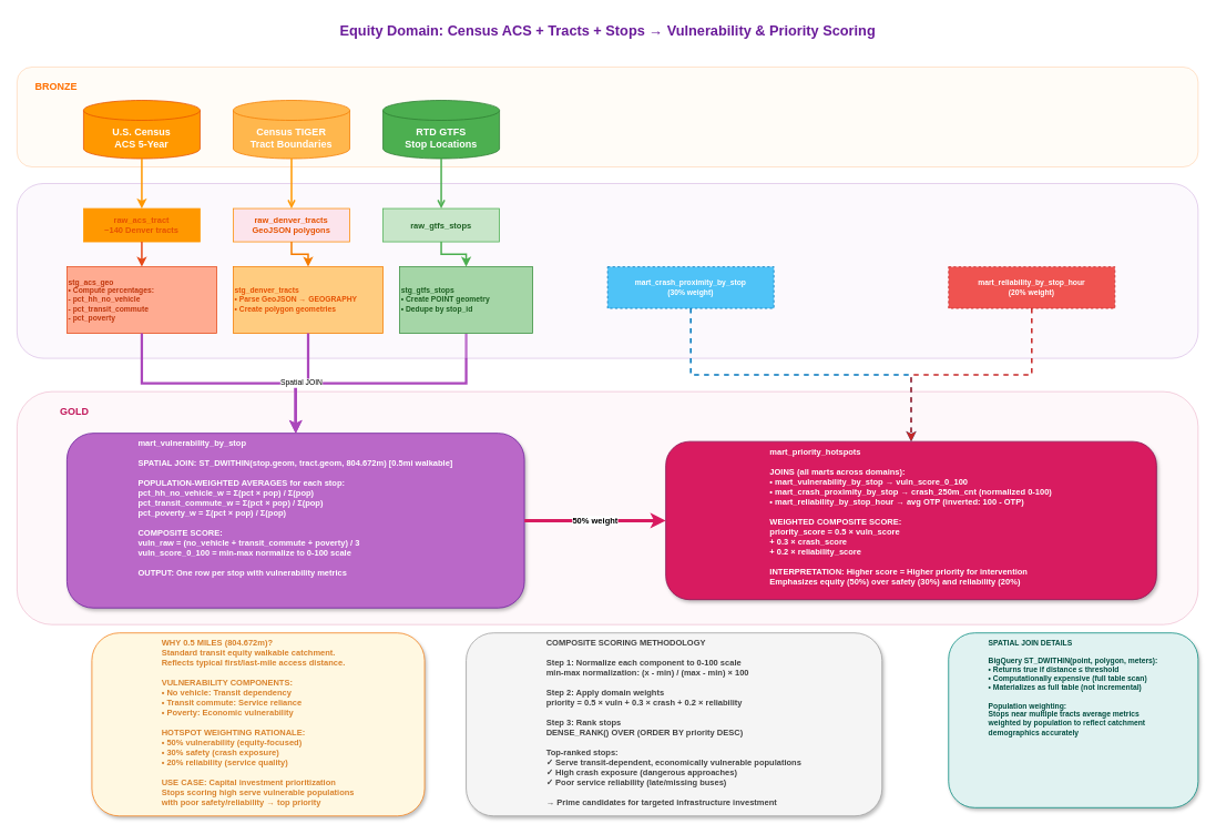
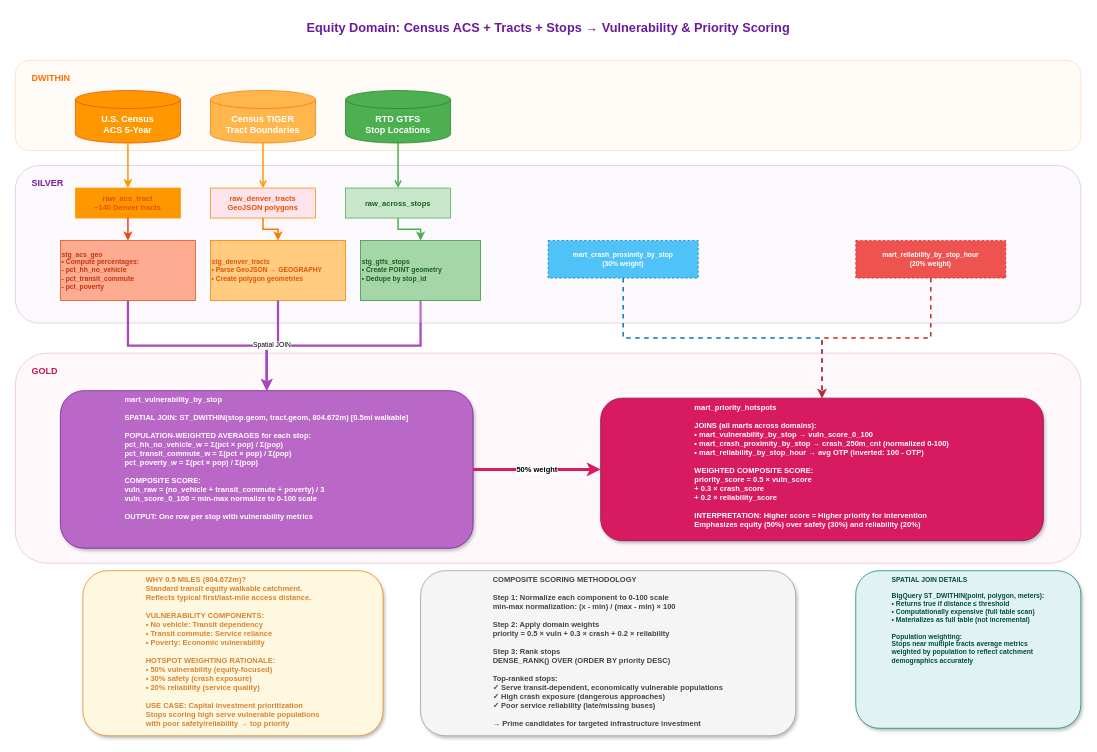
  <mxCell id="0" />
  <mxCell id="1" parent="0" />
  <mxCell id="2" value="" style="edgeStyle=orthogonalEdgeStyle;rounded=0;html=1;strokeWidth=3;strokeColor=#ab47bc;" parent="1" source="18" target="19" edge="1"><mxGeometry relative="1" as="geometry" /></mxCell>
  <mxCell id="3" value="Equity Domain: Census ACS + Tracts + Stops → Vulnerability &amp; Priority Scoring" style="text;html=1;strokeColor=none;fillColor=none;align=center;fontSize=17;fontStyle=1;fontColor=#6a1b9a;" parent="1" vertex="1"><mxGeometry x="130" y="20" width="1200" height="40" as="geometry" /></mxCell>
  <mxCell id="4" value="" style="rounded=1;whiteSpace=wrap;html=1;fillColor=#fff3e0;strokeColor=#ff6f00;opacity=25;" parent="1" vertex="1"><mxGeometry x="20" y="80" width="1420" height="120" as="geometry" /></mxCell>
  <mxCell id="5" value="" style="rounded=1;whiteSpace=wrap;html=1;fillColor=#f3e5f5;strokeColor=#7b1fa2;opacity=25;" parent="1" vertex="1"><mxGeometry x="20" y="220" width="1420" height="210" as="geometry" /></mxCell>
  <mxCell id="6" value="" style="rounded=1;whiteSpace=wrap;html=1;fillColor=#fce4ec;strokeColor=#c2185b;opacity=25;" parent="1" vertex="1"><mxGeometry x="20" y="470" width="1420" height="280" as="geometry" /></mxCell>
- <mxCell id="7" value="BRONZE" style="text;html=1;strokeColor=none;fillColor=none;align=left;fontSize=12;fontStyle=1;fontColor=#ff6f00;" parent="1" vertex="1"><mxGeometry x="40" y="90" width="80" height="20" as="geometry" /></mxCell>
- <mxCell id="9" value="GOLD" style="text;html=1;strokeColor=none;fillColor=none;align=left;fontSize=12;fontStyle=1;fontColor=#c2185b;" parent="1" vertex="1"><mxGeometry x="70" y="480" width="80" height="20" as="geometry" /></mxCell>
+ <mxCell id="7" value="DWITHIN" style="text;html=1;strokeColor=none;fillColor=none;align=left;fontSize=12;fontStyle=1;fontColor=#ff6f00;" parent="1" vertex="1"><mxGeometry x="40" y="90" width="80" height="20" as="geometry" /></mxCell>
+ <mxCell id="8" value="SILVER" style="text;html=1;strokeColor=none;fillColor=none;align=left;fontSize=12;fontStyle=1;fontColor=#7b1fa2;" parent="1" vertex="1"><mxGeometry x="40" y="230" width="80" height="20" as="geometry" /></mxCell>
+ <mxCell id="9" value="GOLD" style="text;html=1;strokeColor=none;fillColor=none;align=left;fontSize=12;fontStyle=1;fontColor=#c2185b;" parent="1" vertex="1"><mxGeometry x="40" y="480" width="80" height="20" as="geometry" /></mxCell>
  <mxCell id="10" value="U.S. Census&#10;ACS 5-Year" style="shape=cylinder3;whiteSpace=wrap;html=1;boundedLbl=1;size=12;fillColor=#ff9800;strokeColor=#e65100;fontColor=#ffffff;fontStyle=1;" parent="1" vertex="1"><mxGeometry x="100" y="120" width="140" height="70" as="geometry" /></mxCell>
  <mxCell id="11" value="Census TIGER&#10;Tract Boundaries" style="shape=cylinder3;whiteSpace=wrap;html=1;boundedLbl=1;size=12;fillColor=#ffb74d;strokeColor=#f57c00;fontColor=#ffffff;fontStyle=1;" parent="1" vertex="1"><mxGeometry x="280" y="120" width="140" height="70" as="geometry" /></mxCell>
  <mxCell id="12" value="RTD GTFS&#10;Stop Locations" style="shape=cylinder3;whiteSpace=wrap;html=1;boundedLbl=1;size=12;fillColor=#4caf50;strokeColor=#2e7d32;fontColor=#ffffff;fontStyle=1;" parent="1" vertex="1"><mxGeometry x="460" y="120" width="140" height="70" as="geometry" /></mxCell>
  <mxCell id="13" value="raw_acs_tract&#10;~140 Denver tracts" style="rounded=0;whiteSpace=wrap;html=1;fillColor=#ff9800;strokeColor=#ff9800;fontColor=#e65100;fontStyle=1;fontSize=10;" parent="1" vertex="1"><mxGeometry x="100" y="250" width="140" height="40" as="geometry" /></mxCell>
  <mxCell id="14" value="raw_denver_tracts&#10;GeoJSON polygons" style="rounded=0;whiteSpace=wrap;html=1;fillColor=#fce4ec;strokeColor=#fb8c00;fontColor=#e65100;fontStyle=1;fontSize=10;" parent="1" vertex="1"><mxGeometry x="280" y="250" width="140" height="40" as="geometry" /></mxCell>
- <mxCell id="15" value="raw_gtfs_stops" style="rounded=0;whiteSpace=wrap;html=1;fillColor=#c8e6c9;strokeColor=#4caf50;fontColor=#1b5e20;fontStyle=1;fontSize=10;" parent="1" vertex="1"><mxGeometry x="460" y="250" width="140" height="40" as="geometry" /></mxCell>
+ <mxCell id="15" value="raw_across_stops" style="rounded=0;whiteSpace=wrap;html=1;fillColor=#c8e6c9;strokeColor=#4caf50;fontColor=#1b5e20;fontStyle=1;fontSize=10;" parent="1" vertex="1"><mxGeometry x="460" y="250" width="140" height="40" as="geometry" /></mxCell>
  <mxCell id="16" value="stg_acs_geo&#10;• Compute percentages:&#10;  - pct_hh_no_vehicle&#10;  - pct_transit_commute&#10;  - pct_poverty" style="rounded=0;whiteSpace=wrap;html=1;fillColor=#ffab91;strokeColor=#e64a19;fontColor=#bf360c;fontStyle=1;fontSize=9;align=left;" parent="1" vertex="1"><mxGeometry x="80" y="320" width="180" height="80" as="geometry" /></mxCell>
  <mxCell id="17" value="stg_denver_tracts&#10;• Parse GeoJSON → GEOGRAPHY&#10;• Create polygon geometries" style="rounded=0;whiteSpace=wrap;html=1;fillColor=#ffcc80;strokeColor=#f57c00;fontColor=#e65100;fontStyle=1;fontSize=9;align=left;" parent="1" vertex="1"><mxGeometry x="280" y="320" width="180" height="80" as="geometry" /></mxCell>
  <mxCell id="18" value="stg_gtfs_stops&#10;• Create POINT geometry&#10;• Dedupe by stop_id" style="rounded=0;whiteSpace=wrap;html=1;fillColor=#a5d6a7;strokeColor=#388e3c;fontColor=#1b5e20;fontStyle=1;fontSize=9;align=left;" parent="1" vertex="1"><mxGeometry x="480" y="320" width="160" height="80" as="geometry" /></mxCell>
  <mxCell id="19" value="&lt;div style=&quot;text-align: justify;&quot;&gt;&lt;span style=&quot;background-color: transparent;&quot;&gt;&lt;font style=&quot;color: rgb(255, 255, 255);&quot;&gt;mart_vulnerability_by_stop&lt;/font&gt;&lt;/span&gt;&lt;/div&gt;&lt;div style=&quot;text-align: justify;&quot;&gt;&lt;font style=&quot;color: rgb(255, 255, 255);&quot;&gt;&lt;br&gt;&lt;/font&gt;&lt;/div&gt;&lt;div style=&quot;text-align: justify;&quot;&gt;&lt;span style=&quot;background-color: transparent;&quot;&gt;&lt;font style=&quot;color: rgb(255, 255, 255);&quot;&gt;SPATIAL JOIN: ST_DWITHIN(stop.geom, tract.geom, 804.672m)  [0.5mi walkable]&lt;/font&gt;&lt;/span&gt;&lt;/div&gt;&lt;div style=&quot;text-align: justify;&quot;&gt;&lt;font style=&quot;color: rgb(255, 255, 255);&quot;&gt;&lt;br&gt;&lt;/font&gt;&lt;/div&gt;&lt;div style=&quot;text-align: justify;&quot;&gt;&lt;span style=&quot;background-color: transparent;&quot;&gt;&lt;font style=&quot;color: rgb(255, 255, 255);&quot;&gt;POPULATION-WEIGHTED AVERAGES for each stop:&lt;/font&gt;&lt;/span&gt;&lt;/div&gt;&lt;div style=&quot;text-align: justify;&quot;&gt;&lt;span style=&quot;background-color: transparent;&quot;&gt;&lt;font style=&quot;color: rgb(255, 255, 255);&quot;&gt;pct_hh_no_vehicle_w = Σ(pct × pop) / Σ(pop)&lt;/font&gt;&lt;/span&gt;&lt;/div&gt;&lt;div style=&quot;text-align: justify;&quot;&gt;&lt;span style=&quot;background-color: transparent;&quot;&gt;&lt;font style=&quot;color: rgb(255, 255, 255);&quot;&gt;pct_transit_commute_w = Σ(pct × pop) / Σ(pop)&lt;/font&gt;&lt;/span&gt;&lt;/div&gt;&lt;div style=&quot;text-align: justify;&quot;&gt;&lt;span style=&quot;background-color: transparent;&quot;&gt;&lt;font style=&quot;color: rgb(255, 255, 255);&quot;&gt;pct_poverty_w = Σ(pct × pop) / Σ(pop)&lt;/font&gt;&lt;/span&gt;&lt;/div&gt;&lt;div style=&quot;text-align: justify;&quot;&gt;&lt;font style=&quot;color: rgb(255, 255, 255);&quot;&gt;&lt;br&gt;&lt;/font&gt;&lt;/div&gt;&lt;div style=&quot;text-align: justify;&quot;&gt;&lt;span style=&quot;background-color: transparent;&quot;&gt;&lt;font style=&quot;color: rgb(255, 255, 255);&quot;&gt;COMPOSITE SCORE:&lt;/font&gt;&lt;/span&gt;&lt;/div&gt;&lt;div style=&quot;text-align: justify;&quot;&gt;&lt;span style=&quot;background-color: transparent;&quot;&gt;&lt;font style=&quot;color: rgb(255, 255, 255);&quot;&gt;vuln_raw = (no_vehicle + transit_commute + poverty) / 3&lt;/font&gt;&lt;/span&gt;&lt;/div&gt;&lt;div style=&quot;text-align: justify;&quot;&gt;&lt;span style=&quot;background-color: transparent;&quot;&gt;&lt;font style=&quot;color: rgb(255, 255, 255);&quot;&gt;vuln_score_0_100 = min-max normalize to 0-100 scale&lt;/font&gt;&lt;/span&gt;&lt;/div&gt;&lt;div style=&quot;text-align: justify;&quot;&gt;&lt;font style=&quot;color: rgb(255, 255, 255);&quot;&gt;&lt;br&gt;&lt;/font&gt;&lt;/div&gt;&lt;div style=&quot;text-align: justify;&quot;&gt;&lt;span style=&quot;background-color: transparent;&quot;&gt;&lt;font style=&quot;color: rgb(255, 255, 255);&quot;&gt;OUTPUT: One row per stop with vulnerability metrics&lt;/font&gt;&lt;/span&gt;&lt;/div&gt;" style="rounded=1;whiteSpace=wrap;html=1;fillColor=#ba68c8;strokeColor=#6a1b9a;fontColor=#ffffff;fontStyle=1;fontSize=10;shadow=1;align=center;verticalAlign=top;" parent="1" vertex="1"><mxGeometry x="80" y="520" width="550" height="210" as="geometry" /></mxCell>
  <mxCell id="20" value="&lt;div style=&quot;text-align: justify;&quot;&gt;&lt;span style=&quot;background-color: transparent;&quot;&gt;&lt;font style=&quot;color: rgb(255, 255, 255);&quot;&gt;mart_priority_hotspots&lt;/font&gt;&lt;/span&gt;&lt;/div&gt;&lt;div style=&quot;text-align: justify;&quot;&gt;&lt;font style=&quot;color: rgb(255, 255, 255);&quot;&gt;&lt;br&gt;&lt;/font&gt;&lt;/div&gt;&lt;div style=&quot;text-align: justify;&quot;&gt;&lt;span style=&quot;background-color: transparent;&quot;&gt;&lt;font style=&quot;color: rgb(255, 255, 255);&quot;&gt;JOINS (all marts across domains):&lt;/font&gt;&lt;/span&gt;&lt;/div&gt;&lt;div style=&quot;text-align: justify;&quot;&gt;&lt;span style=&quot;background-color: transparent;&quot;&gt;&lt;font style=&quot;color: rgb(255, 255, 255);&quot;&gt;• mart_vulnerability_by_stop → vuln_score_0_100&lt;/font&gt;&lt;/span&gt;&lt;/div&gt;&lt;div style=&quot;text-align: justify;&quot;&gt;&lt;span style=&quot;background-color: transparent;&quot;&gt;&lt;font style=&quot;color: rgb(255, 255, 255);&quot;&gt;• mart_crash_proximity_by_stop → crash_250m_cnt (normalized 0-100)&lt;/font&gt;&lt;/span&gt;&lt;/div&gt;&lt;div style=&quot;text-align: justify;&quot;&gt;&lt;span style=&quot;background-color: transparent;&quot;&gt;&lt;font style=&quot;color: rgb(255, 255, 255);&quot;&gt;• mart_reliability_by_stop_hour → avg OTP (inverted: 100 - OTP)&lt;/font&gt;&lt;/span&gt;&lt;/div&gt;&lt;div style=&quot;text-align: justify;&quot;&gt;&lt;font style=&quot;color: rgb(255, 255, 255);&quot;&gt;&lt;br&gt;&lt;/font&gt;&lt;/div&gt;&lt;div style=&quot;text-align: justify;&quot;&gt;&lt;span style=&quot;background-color: transparent;&quot;&gt;&lt;font style=&quot;color: rgb(255, 255, 255);&quot;&gt;WEIGHTED COMPOSITE SCORE:&lt;/font&gt;&lt;/span&gt;&lt;/div&gt;&lt;div style=&quot;text-align: justify;&quot;&gt;&lt;span style=&quot;background-color: transparent;&quot;&gt;&lt;font style=&quot;color: rgb(255, 255, 255);&quot;&gt;priority_score = 0.5 × vuln_score&lt;/font&gt;&lt;/span&gt;&lt;/div&gt;&lt;div style=&quot;text-align: justify;&quot;&gt;&lt;span style=&quot;background-color: transparent;&quot;&gt;&lt;font style=&quot;color: rgb(255, 255, 255);&quot;&gt;+ 0.3 × crash_score&lt;/font&gt;&lt;/span&gt;&lt;/div&gt;&lt;div style=&quot;text-align: justify;&quot;&gt;&lt;span style=&quot;background-color: transparent;&quot;&gt;&lt;font style=&quot;color: rgb(255, 255, 255);&quot;&gt;+ 0.2 × reliability_score&lt;/font&gt;&lt;/span&gt;&lt;/div&gt;&lt;div style=&quot;text-align: justify;&quot;&gt;&lt;font style=&quot;color: rgb(255, 255, 255);&quot;&gt;&lt;br&gt;&lt;/font&gt;&lt;/div&gt;&lt;div style=&quot;text-align: justify;&quot;&gt;&lt;span style=&quot;background-color: transparent;&quot;&gt;&lt;font style=&quot;color: rgb(255, 255, 255);&quot;&gt;INTERPRETATION: Higher score = Higher priority for intervention&lt;/font&gt;&lt;/span&gt;&lt;/div&gt;&lt;div style=&quot;text-align: justify;&quot;&gt;&lt;span style=&quot;background-color: transparent;&quot;&gt;&lt;font style=&quot;color: rgb(255, 255, 255);&quot;&gt;Emphasizes equity (50%) over safety (30%) and reliability (20%)&lt;/font&gt;&lt;/span&gt;&lt;/div&gt;" style="rounded=1;whiteSpace=wrap;html=1;fillColor=#d81b60;strokeColor=#880e4f;fontColor=#ffffff;fontStyle=1;fontSize=10;shadow=1;align=center;verticalAlign=top;" parent="1" vertex="1"><mxGeometry x="800" y="530" width="590" height="190" as="geometry" /></mxCell>
  <mxCell id="21" value="" style="edgeStyle=orthogonalEdgeStyle;rounded=0;html=1;strokeWidth=2;strokeColor=#ff9800;" parent="1" source="10" target="13" edge="1"><mxGeometry relative="1" as="geometry" /></mxCell>
  <mxCell id="22" value="" style="edgeStyle=orthogonalEdgeStyle;rounded=0;html=1;strokeWidth=2;strokeColor=#ff9800;endArrow=open;" parent="1" source="11" target="14" edge="1"><mxGeometry relative="1" as="geometry" /></mxCell>
  <mxCell id="23" value="" style="edgeStyle=orthogonalEdgeStyle;rounded=0;html=1;strokeWidth=2;strokeColor=#4caf50;endArrow=open;" parent="1" source="12" target="15" edge="1"><mxGeometry relative="1" as="geometry" /></mxCell>
  <mxCell id="24" value="" style="edgeStyle=orthogonalEdgeStyle;rounded=0;html=1;strokeWidth=2;strokeColor=#e64a19;" parent="1" source="13" target="16" edge="1"><mxGeometry relative="1" as="geometry" /></mxCell>
  <mxCell id="25" value="" style="edgeStyle=orthogonalEdgeStyle;rounded=0;html=1;strokeWidth=2;strokeColor=#f57c00;" parent="1" source="14" target="17" edge="1"><mxGeometry relative="1" as="geometry" /></mxCell>
  <mxCell id="26" value="" style="edgeStyle=orthogonalEdgeStyle;rounded=0;html=1;strokeWidth=2;strokeColor=#4caf50;" parent="1" source="15" target="18" edge="1"><mxGeometry relative="1" as="geometry" /></mxCell>
  <mxCell id="27" value="" style="edgeStyle=orthogonalEdgeStyle;rounded=0;html=1;strokeWidth=3;strokeColor=#ab47bc;" parent="1" source="16" target="19" edge="1"><mxGeometry relative="1" as="geometry" /></mxCell>
  <mxCell id="28" value="Spatial JOIN" style="edgeStyle=orthogonalEdgeStyle;rounded=0;html=1;strokeWidth=3;strokeColor=#ab47bc;fontSize=9;" parent="1" source="17" target="19" edge="1"><mxGeometry relative="1" as="geometry"><mxPoint as="offset" /></mxGeometry></mxCell>
  <mxCell id="29" value="50% weight" style="edgeStyle=orthogonalEdgeStyle;rounded=0;html=1;strokeWidth=4;strokeColor=#d81b60;fontSize=10;fontStyle=1;" parent="1" source="19" target="20" edge="1"><mxGeometry relative="1" as="geometry" /></mxCell>
  <mxCell id="30" value="mart_crash_proximity_by_stop&#10;(30% weight)" style="rounded=0;whiteSpace=wrap;html=1;fillColor=#4fc3f7;strokeColor=#0277bd;fontColor=#ffffff;fontSize=9;fontStyle=1;dashed=1;" parent="1" vertex="1"><mxGeometry x="730" y="320" width="200" height="50" as="geometry" /></mxCell>
  <mxCell id="31" value="mart_reliability_by_stop_hour&#10;(20% weight)" style="rounded=0;whiteSpace=wrap;html=1;fillColor=#ef5350;strokeColor=#c62828;fontColor=#ffffff;fontSize=9;fontStyle=1;dashed=1;" parent="1" vertex="1"><mxGeometry x="1140" y="320" width="200" height="50" as="geometry" /></mxCell>
  <mxCell id="32" value="" style="edgeStyle=orthogonalEdgeStyle;rounded=0;html=1;strokeWidth=2;strokeColor=#0277bd;dashed=1;" parent="1" source="30" target="20" edge="1"><mxGeometry relative="1" as="geometry" /></mxCell>
  <mxCell id="33" value="" style="edgeStyle=orthogonalEdgeStyle;rounded=0;html=1;strokeWidth=2;strokeColor=#c62828;dashed=1;" parent="1" source="31" target="20" edge="1"><mxGeometry relative="1" as="geometry" /></mxCell>
  <mxCell id="34" value="&lt;div style=&quot;text-align: justify;&quot;&gt;&lt;span style=&quot;background-color: transparent;&quot;&gt;&lt;font style=&quot;color: rgb(217, 130, 44);&quot;&gt;WHY 0.5 MILES (804.672m)?&lt;/font&gt;&lt;/span&gt;&lt;/div&gt;&lt;div style=&quot;text-align: justify;&quot;&gt;&lt;span style=&quot;background-color: transparent;&quot;&gt;&lt;font style=&quot;color: rgb(217, 130, 44);&quot;&gt;Standard transit equity walkable catchment.&lt;/font&gt;&lt;/span&gt;&lt;/div&gt;&lt;div style=&quot;text-align: justify;&quot;&gt;&lt;span style=&quot;background-color: transparent;&quot;&gt;&lt;font style=&quot;color: rgb(217, 130, 44);&quot;&gt;Reflects typical first/last-mile access distance.&lt;/font&gt;&lt;/span&gt;&lt;/div&gt;&lt;div style=&quot;text-align: justify;&quot;&gt;&lt;font style=&quot;color: rgb(217, 130, 44);&quot;&gt;&lt;br&gt;&lt;/font&gt;&lt;/div&gt;&lt;div style=&quot;text-align: justify;&quot;&gt;&lt;span style=&quot;background-color: transparent;&quot;&gt;&lt;font style=&quot;color: rgb(217, 130, 44);&quot;&gt;VULNERABILITY COMPONENTS:&lt;/font&gt;&lt;/span&gt;&lt;/div&gt;&lt;div style=&quot;text-align: justify;&quot;&gt;&lt;span style=&quot;background-color: transparent;&quot;&gt;&lt;font style=&quot;color: rgb(217, 130, 44);&quot;&gt;• No vehicle: Transit dependency&lt;/font&gt;&lt;/span&gt;&lt;/div&gt;&lt;div style=&quot;text-align: justify;&quot;&gt;&lt;span style=&quot;background-color: transparent;&quot;&gt;&lt;font style=&quot;color: rgb(217, 130, 44);&quot;&gt;• Transit commute: Service reliance&lt;/font&gt;&lt;/span&gt;&lt;/div&gt;&lt;div style=&quot;text-align: justify;&quot;&gt;&lt;span style=&quot;background-color: transparent;&quot;&gt;&lt;font style=&quot;color: rgb(217, 130, 44);&quot;&gt;• Poverty: Economic vulnerability&lt;/font&gt;&lt;/span&gt;&lt;/div&gt;&lt;div style=&quot;text-align: justify;&quot;&gt;&lt;font style=&quot;color: rgb(217, 130, 44);&quot;&gt;&lt;br&gt;&lt;/font&gt;&lt;/div&gt;&lt;div style=&quot;text-align: justify;&quot;&gt;&lt;span style=&quot;background-color: transparent;&quot;&gt;&lt;font style=&quot;color: rgb(217, 130, 44);&quot;&gt;HOTSPOT WEIGHTING RATIONALE:&lt;/font&gt;&lt;/span&gt;&lt;/div&gt;&lt;div style=&quot;text-align: justify;&quot;&gt;&lt;span style=&quot;background-color: transparent;&quot;&gt;&lt;font style=&quot;color: rgb(217, 130, 44);&quot;&gt;• 50% vulnerability (equity-focused)&lt;/font&gt;&lt;/span&gt;&lt;/div&gt;&lt;div style=&quot;text-align: justify;&quot;&gt;&lt;span style=&quot;background-color: transparent;&quot;&gt;&lt;font style=&quot;color: rgb(217, 130, 44);&quot;&gt;• 30% safety (crash exposure)&lt;/font&gt;&lt;/span&gt;&lt;/div&gt;&lt;div style=&quot;text-align: justify;&quot;&gt;&lt;span style=&quot;background-color: transparent;&quot;&gt;&lt;font style=&quot;color: rgb(217, 130, 44);&quot;&gt;• 20% reliability (service quality)&lt;/font&gt;&lt;/span&gt;&lt;/div&gt;&lt;div style=&quot;text-align: justify;&quot;&gt;&lt;font style=&quot;color: rgb(217, 130, 44);&quot;&gt;&lt;br&gt;&lt;/font&gt;&lt;/div&gt;&lt;div style=&quot;text-align: justify;&quot;&gt;&lt;span style=&quot;background-color: transparent;&quot;&gt;&lt;font style=&quot;color: rgb(217, 130, 44);&quot;&gt;USE CASE: Capital investment prioritization&lt;/font&gt;&lt;/span&gt;&lt;/div&gt;&lt;div style=&quot;text-align: justify;&quot;&gt;&lt;span style=&quot;background-color: transparent;&quot;&gt;&lt;font style=&quot;color: rgb(217, 130, 44);&quot;&gt;Stops scoring high serve vulnerable populations&lt;/font&gt;&lt;/span&gt;&lt;/div&gt;&lt;div style=&quot;text-align: justify;&quot;&gt;&lt;span style=&quot;background-color: transparent;&quot;&gt;&lt;font style=&quot;color: rgb(217, 130, 44);&quot;&gt;with poor safety/reliability → top priority&lt;/font&gt;&lt;/span&gt;&lt;/div&gt;" style="rounded=1;whiteSpace=wrap;html=1;fillColor=#fff8e1;strokeColor=#f57f17;align=center;verticalAlign=top;fontStyle=1;fontSize=10;shadow=1;fontColor=#e65100;" parent="1" vertex="1"><mxGeometry x="110" y="760" width="400" height="220" as="geometry" /></mxCell>
  <mxCell id="35" value="&lt;div style=&quot;text-align: justify;&quot;&gt;&lt;span style=&quot;background-color: transparent;&quot;&gt;COMPOSITE SCORING METHODOLOGY&lt;/span&gt;&lt;/div&gt;&lt;div style=&quot;text-align: justify;&quot;&gt;&lt;br&gt;&lt;/div&gt;&lt;div style=&quot;text-align: justify;&quot;&gt;&lt;span style=&quot;background-color: transparent;&quot;&gt;Step 1: Normalize each component to 0-100 scale&lt;/span&gt;&lt;/div&gt;&lt;div style=&quot;text-align: justify;&quot;&gt;&lt;span style=&quot;background-color: transparent;&quot;&gt;min-max normalization: (x - min) / (max - min) × 100&lt;/span&gt;&lt;/div&gt;&lt;div style=&quot;text-align: justify;&quot;&gt;&lt;br&gt;&lt;/div&gt;&lt;div style=&quot;text-align: justify;&quot;&gt;&lt;span style=&quot;background-color: transparent;&quot;&gt;Step 2: Apply domain weights&lt;/span&gt;&lt;/div&gt;&lt;div style=&quot;text-align: justify;&quot;&gt;&lt;span style=&quot;background-color: transparent;&quot;&gt;priority = 0.5 × vuln + 0.3 × crash + 0.2 × reliability&lt;/span&gt;&lt;/div&gt;&lt;div style=&quot;text-align: justify;&quot;&gt;&lt;br&gt;&lt;/div&gt;&lt;div style=&quot;text-align: justify;&quot;&gt;&lt;span style=&quot;background-color: transparent;&quot;&gt;Step 3: Rank stops&lt;/span&gt;&lt;/div&gt;&lt;div style=&quot;text-align: justify;&quot;&gt;&lt;span style=&quot;background-color: transparent;&quot;&gt;DENSE_RANK() OVER (ORDER BY priority DESC)&lt;/span&gt;&lt;/div&gt;&lt;div style=&quot;text-align: justify;&quot;&gt;&lt;br&gt;&lt;/div&gt;&lt;div style=&quot;text-align: justify;&quot;&gt;&lt;span style=&quot;background-color: transparent;&quot;&gt;Top-ranked stops:&lt;/span&gt;&lt;/div&gt;&lt;div style=&quot;text-align: justify;&quot;&gt;&lt;span style=&quot;background-color: transparent;&quot;&gt;✓ Serve transit-dependent, economically vulnerable populations&lt;/span&gt;&lt;/div&gt;&lt;div style=&quot;text-align: justify;&quot;&gt;&lt;span style=&quot;background-color: transparent;&quot;&gt;✓ High crash exposure (dangerous approaches)&lt;/span&gt;&lt;/div&gt;&lt;div style=&quot;text-align: justify;&quot;&gt;&lt;span style=&quot;background-color: transparent;&quot;&gt;✓ Poor service reliability (late/missing buses)&lt;/span&gt;&lt;/div&gt;&lt;div style=&quot;text-align: justify;&quot;&gt;&lt;br&gt;&lt;/div&gt;&lt;div style=&quot;text-align: justify;&quot;&gt;&lt;span style=&quot;background-color: transparent;&quot;&gt;→ Prime candidates for targeted infrastructure investment&lt;/span&gt;&lt;/div&gt;" style="rounded=1;whiteSpace=wrap;html=1;fillColor=#f5f5f5;strokeColor=#9e9e9e;align=center;verticalAlign=top;fontStyle=1;fontSize=10;shadow=1;fontColor=#424242;" parent="1" vertex="1"><mxGeometry x="560" y="760" width="500" height="220" as="geometry" /></mxCell>
  <mxCell id="36" value="&lt;div style=&quot;text-align: justify;&quot;&gt;&lt;span style=&quot;background-color: transparent;&quot;&gt;SPATIAL JOIN DETAILS&lt;/span&gt;&lt;/div&gt;&lt;div style=&quot;text-align: justify;&quot;&gt;&lt;br&gt;&lt;/div&gt;&lt;div style=&quot;text-align: justify;&quot;&gt;&lt;span style=&quot;background-color: transparent;&quot;&gt;BigQuery ST_DWITHIN(point, polygon, meters):&lt;/span&gt;&lt;/div&gt;&lt;div style=&quot;text-align: justify;&quot;&gt;&lt;span style=&quot;background-color: transparent;&quot;&gt;• Returns true if distance ≤ threshold&lt;/span&gt;&lt;/div&gt;&lt;div style=&quot;text-align: justify;&quot;&gt;&lt;span style=&quot;background-color: transparent;&quot;&gt;• Computationally expensive (full table scan)&lt;/span&gt;&lt;/div&gt;&lt;div style=&quot;text-align: justify;&quot;&gt;&lt;span style=&quot;background-color: transparent;&quot;&gt;• Materializes as full table (not incremental)&lt;/span&gt;&lt;/div&gt;&lt;div style=&quot;text-align: justify;&quot;&gt;&lt;br&gt;&lt;/div&gt;&lt;div style=&quot;text-align: justify;&quot;&gt;&lt;span style=&quot;background-color: transparent;&quot;&gt;Population weighting:&lt;/span&gt;&lt;/div&gt;&lt;div style=&quot;text-align: justify;&quot;&gt;&lt;span style=&quot;background-color: transparent;&quot;&gt;Stops near multiple tracts average metrics&lt;/span&gt;&lt;/div&gt;&lt;div style=&quot;text-align: justify;&quot;&gt;&lt;span style=&quot;background-color: transparent;&quot;&gt;weighted by population to reflect catchment&lt;/span&gt;&lt;/div&gt;&lt;div style=&quot;text-align: justify;&quot;&gt;&lt;span style=&quot;background-color: transparent;&quot;&gt;demographics accurately&lt;/span&gt;&lt;/div&gt;" style="rounded=1;whiteSpace=wrap;html=1;fillColor=#e0f2f1;strokeColor=#00897b;align=center;verticalAlign=top;fontStyle=1;fontSize=9;shadow=1;fontColor=#004d40;" parent="1" vertex="1"><mxGeometry x="1140" y="760" width="300" height="210" as="geometry" /></mxCell>
